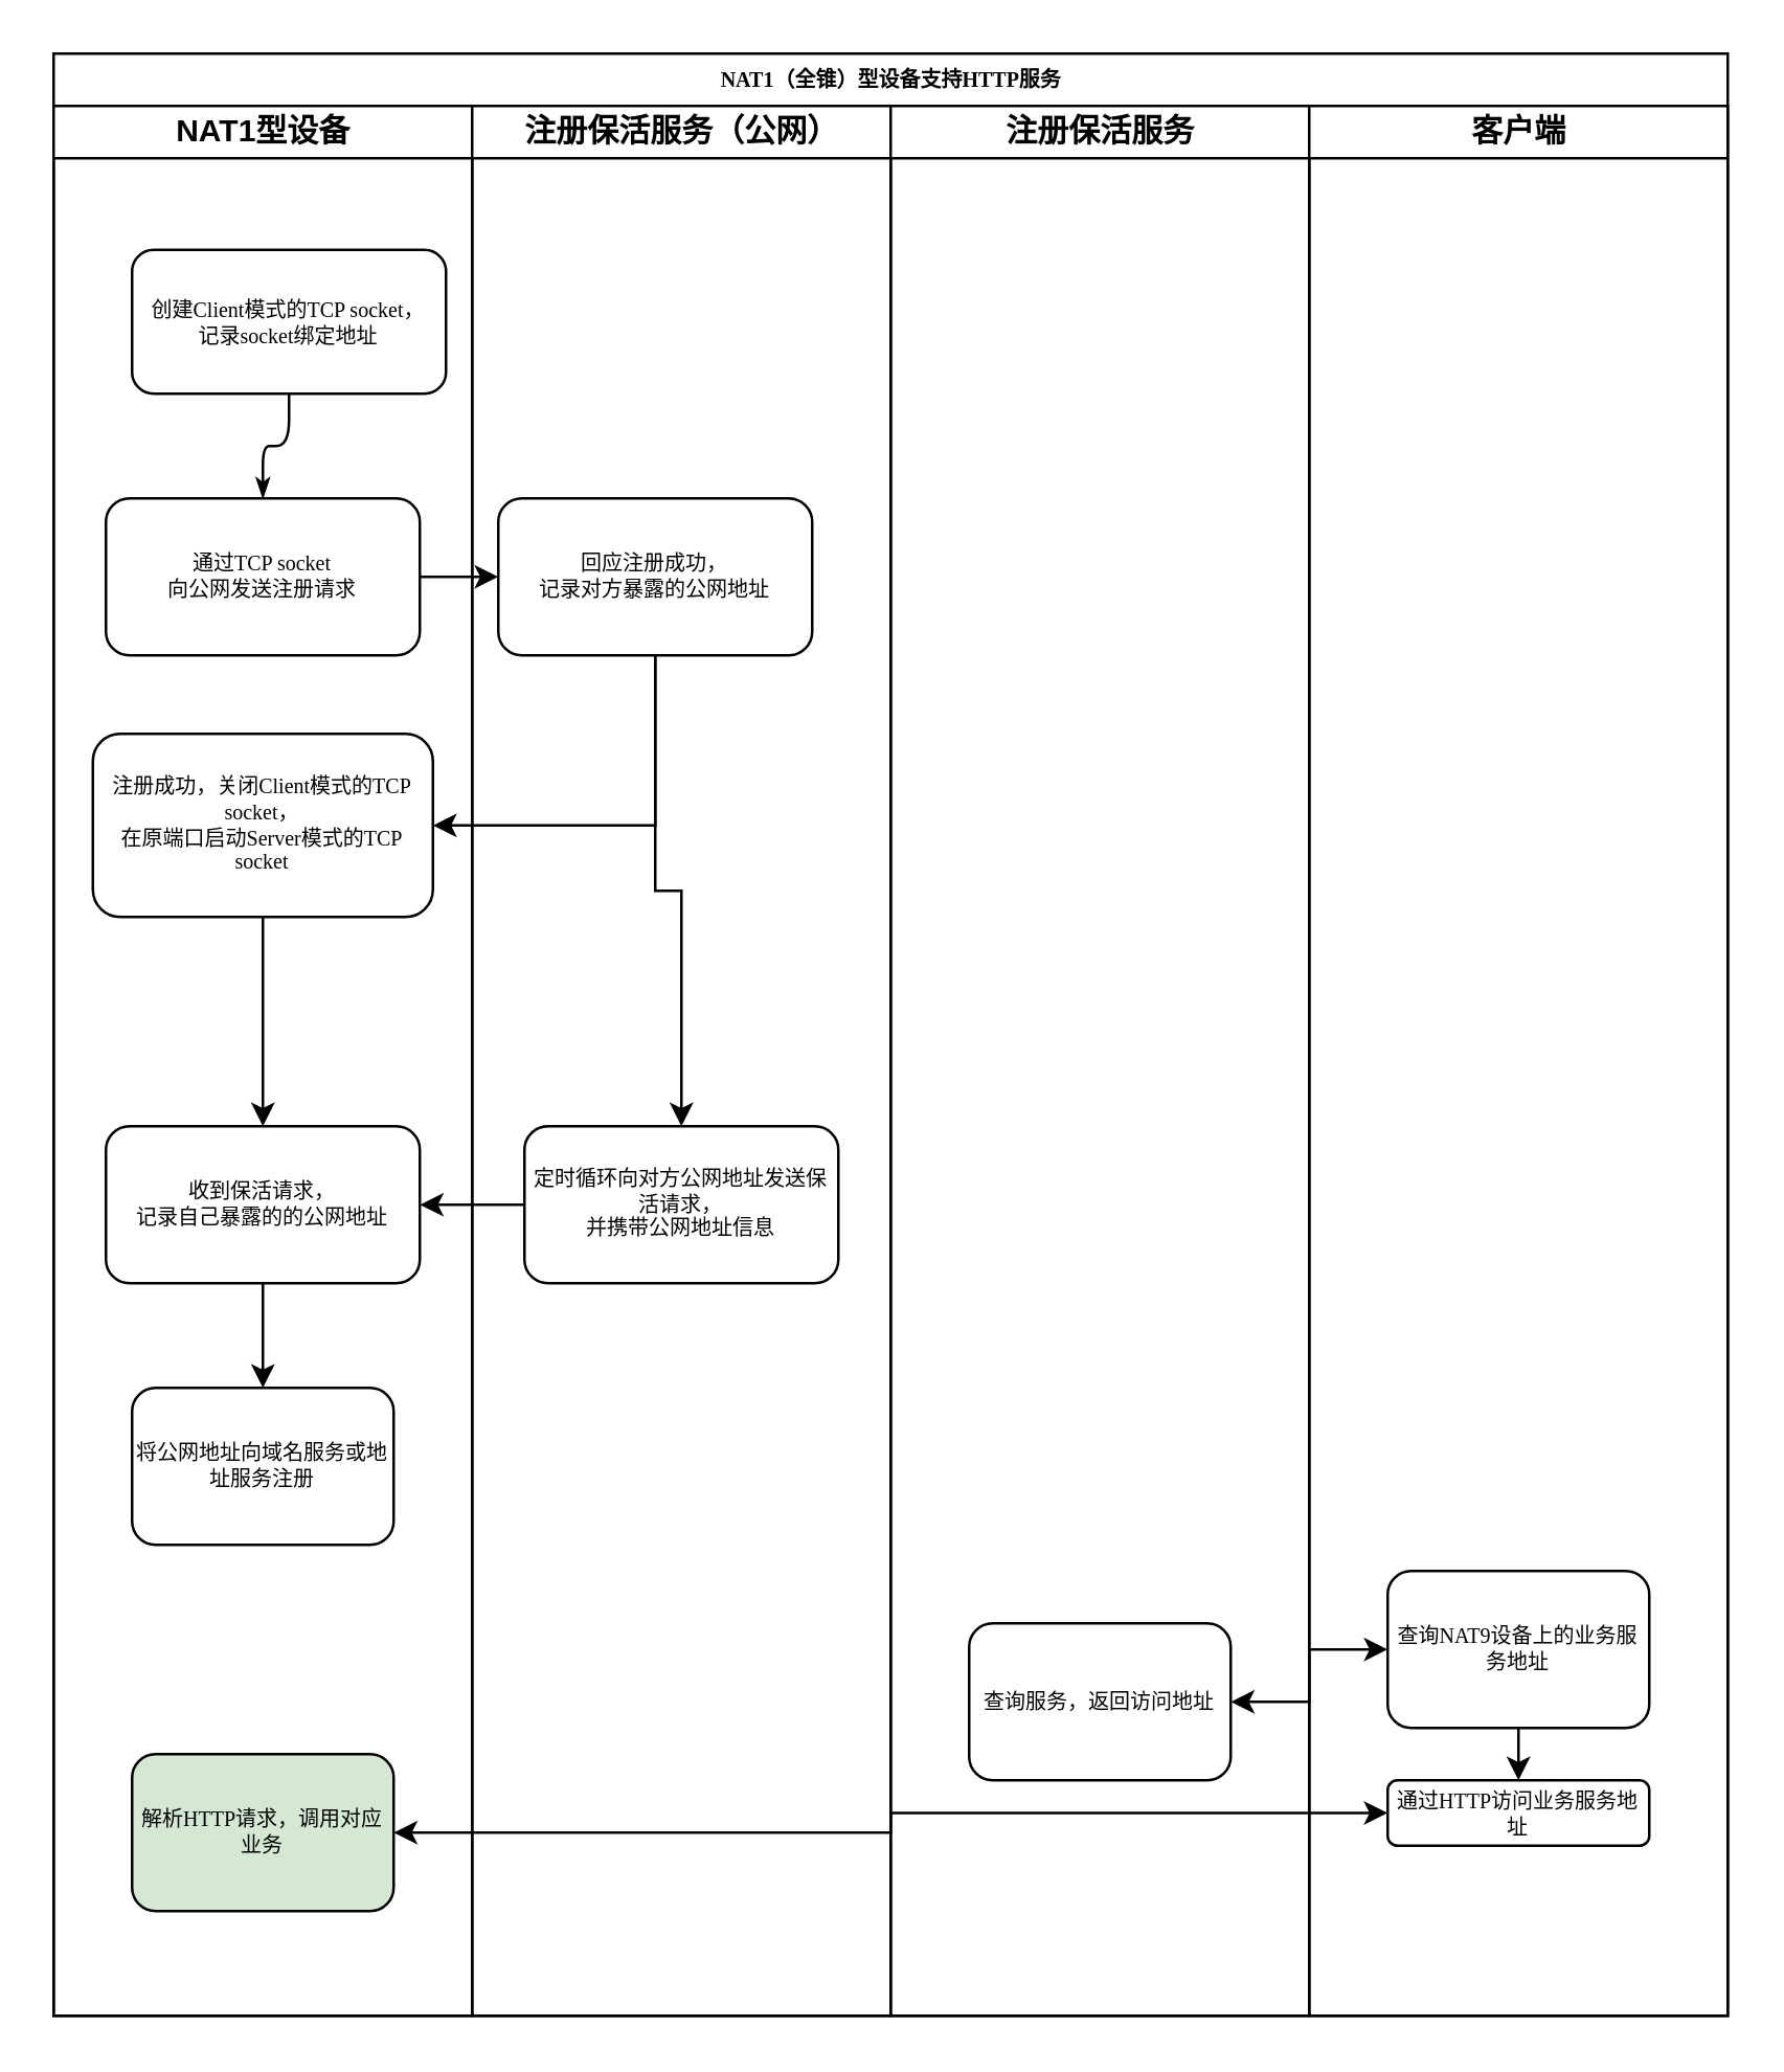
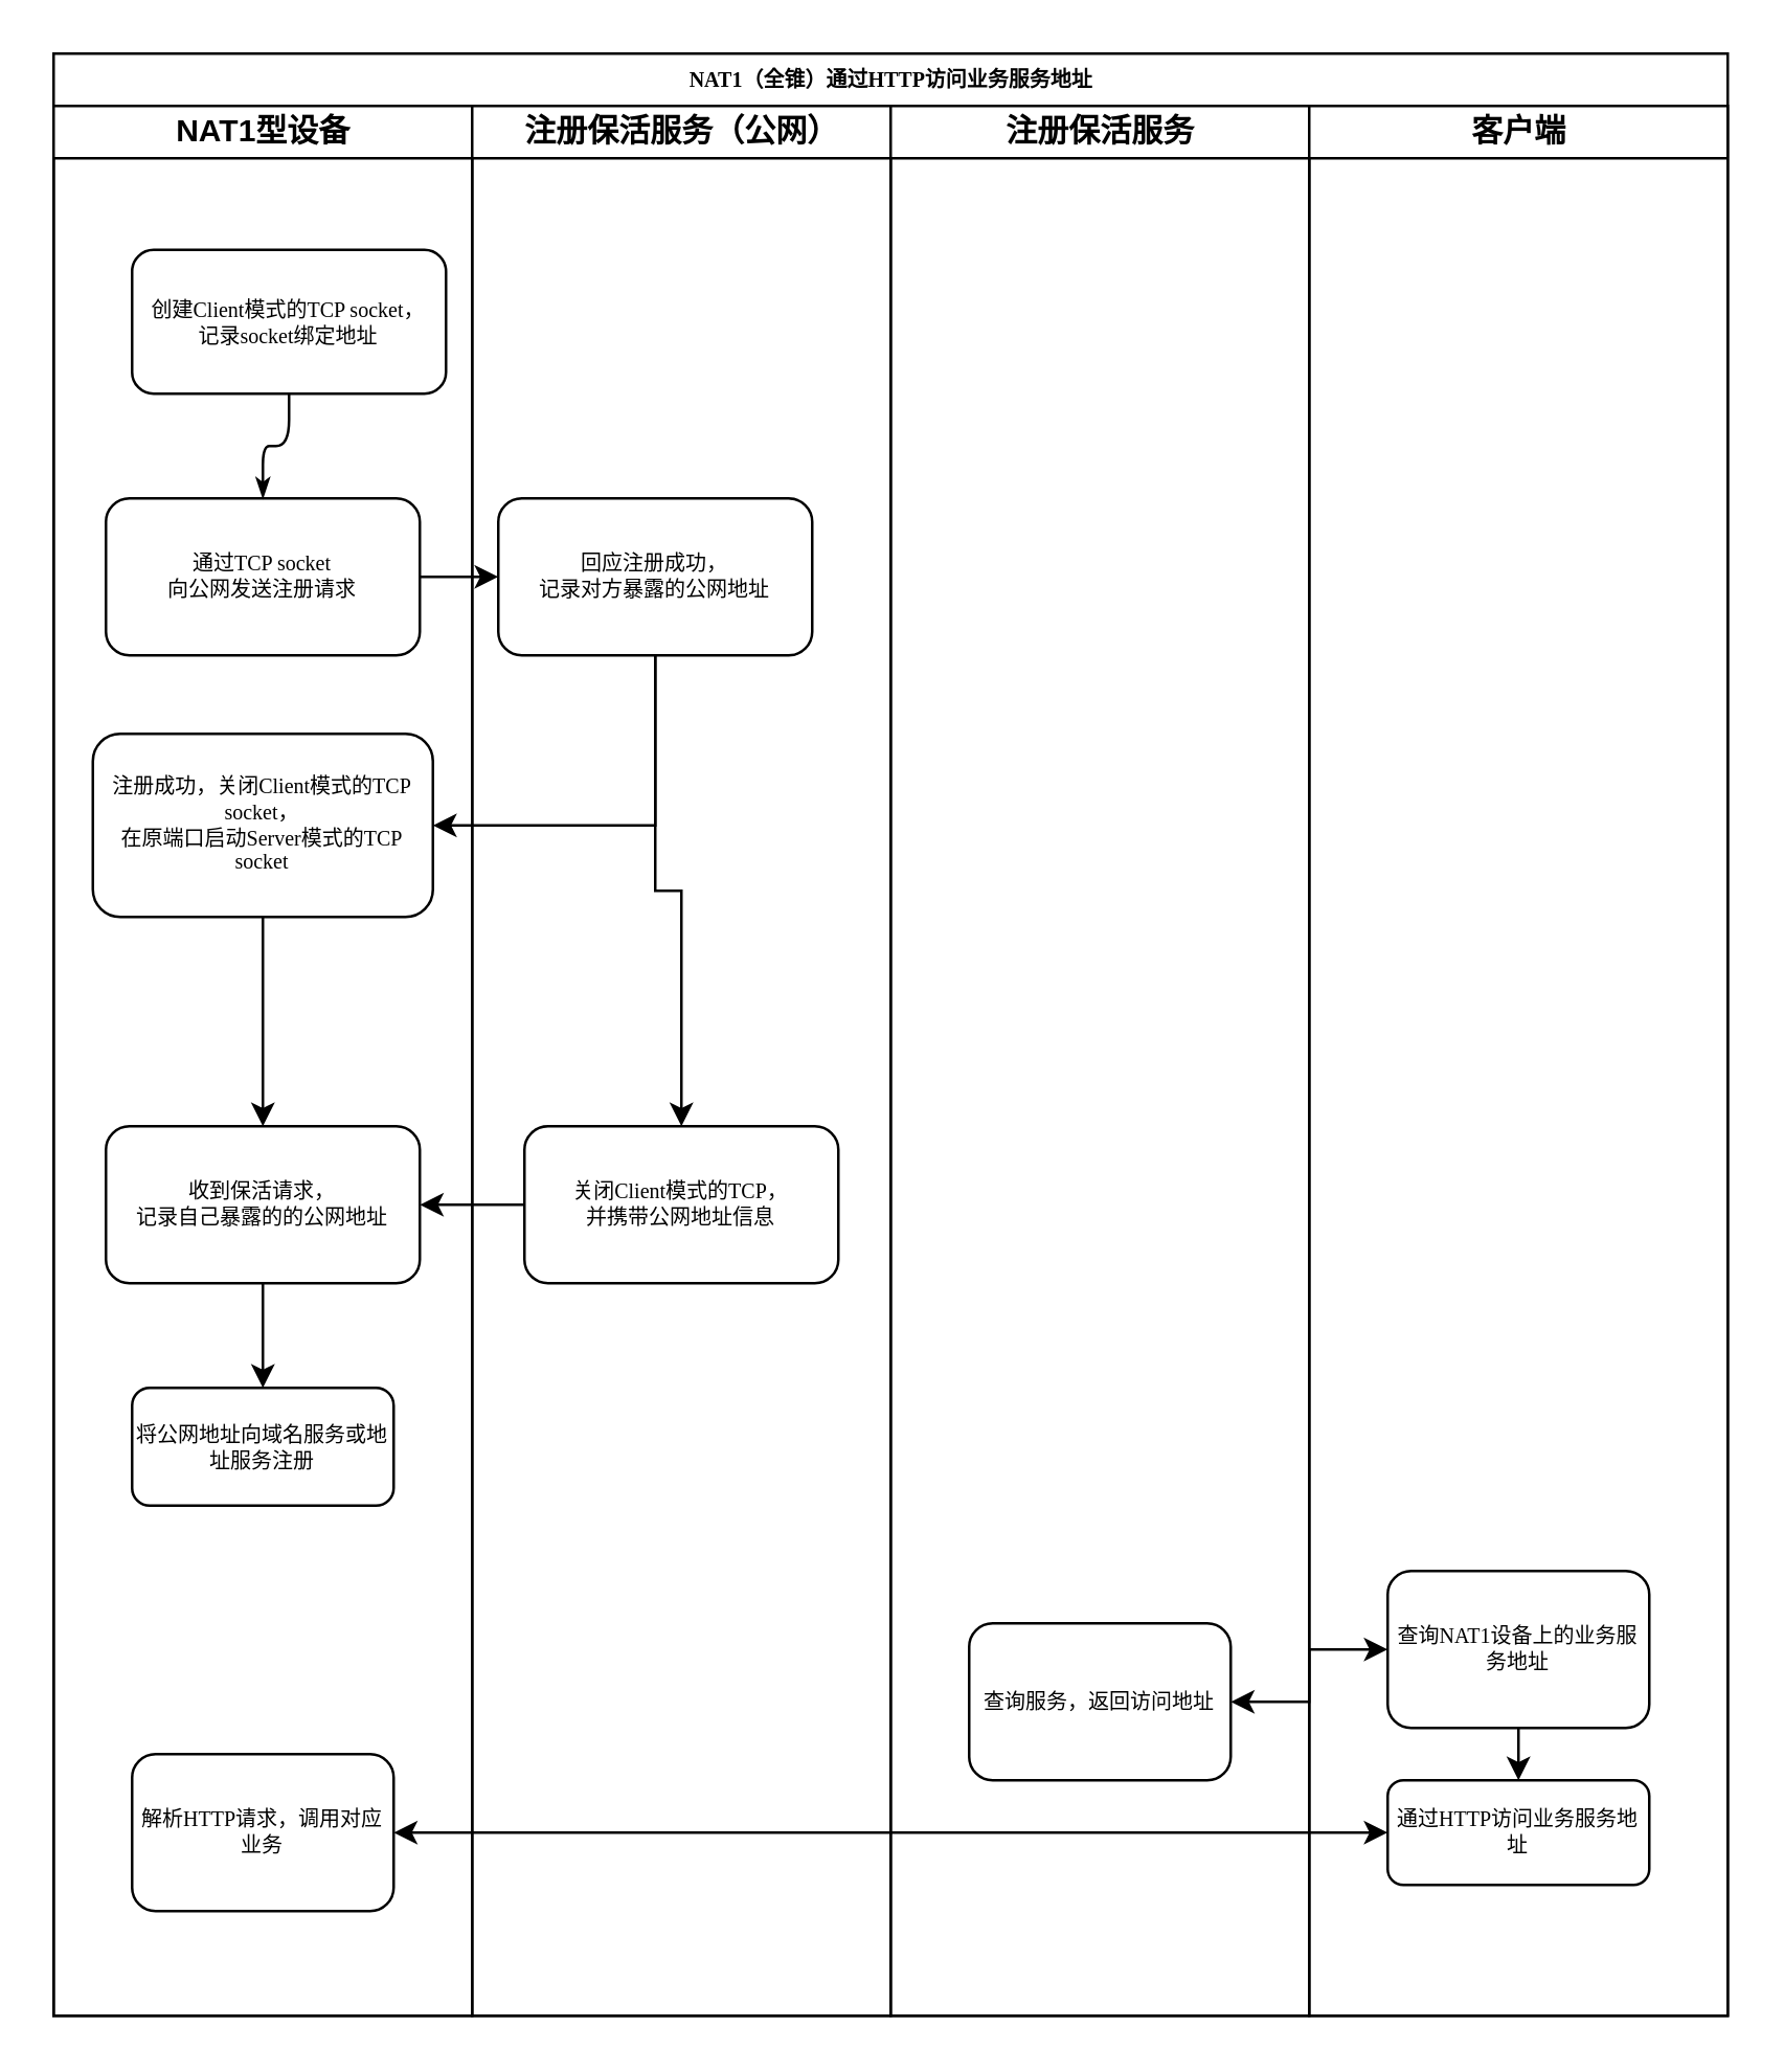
  <mxCell id="0" />
  <mxCell id="1" parent="0" />
- <mxCell id="2" value="NAT1（全锥）型设备支持HTTP服务" style="swimlane;html=1;childLayout=stackLayout;startSize=20;rounded=0;shadow=0;labelBackgroundColor=none;strokeWidth=1;fontFamily=Verdana;fontSize=8;align=center;" parent="1" vertex="1"><mxGeometry x="20" y="20" width="640" height="750" as="geometry"><mxRectangle x="70" y="40" width="70" height="30" as="alternateBounds" /></mxGeometry></mxCell>
+ <mxCell id="2" value="NAT1（全锥）通过HTTP访问业务服务地址" style="swimlane;html=1;childLayout=stackLayout;startSize=20;rounded=0;shadow=0;labelBackgroundColor=none;strokeWidth=1;fontFamily=Verdana;fontSize=8;align=center;" parent="1" vertex="1"><mxGeometry x="20" y="20" width="640" height="750" as="geometry"><mxRectangle x="70" y="40" width="70" height="30" as="alternateBounds" /></mxGeometry></mxCell>
  <mxCell id="3" value="NAT1型设备" style="swimlane;html=1;startSize=20;" parent="2" vertex="1"><mxGeometry y="20" width="160" height="730" as="geometry" /></mxCell>
  <mxCell id="4" value="创建Client模式的TCP socket，&lt;br&gt;记录socket绑定地址" style="rounded=1;whiteSpace=wrap;html=1;shadow=0;labelBackgroundColor=none;strokeWidth=1;fontFamily=Verdana;fontSize=8;align=center;" parent="3" vertex="1"><mxGeometry x="30" y="55" width="120" height="55" as="geometry" /></mxCell>
  <mxCell id="5" value="注册成功，关闭Client模式的TCP socket，&lt;br&gt;在原端口启动Server模式的TCP socket" style="rounded=1;whiteSpace=wrap;html=1;shadow=0;labelBackgroundColor=none;strokeWidth=1;fontFamily=Verdana;fontSize=8;align=center;" parent="3" vertex="1"><mxGeometry x="15" y="240" width="130" height="70" as="geometry" /></mxCell>
- <mxCell id="6" value="将公网地址向域名服务或地址服务注册" style="rounded=1;whiteSpace=wrap;html=1;shadow=0;labelBackgroundColor=none;strokeWidth=1;fontFamily=Verdana;fontSize=8;align=center;" parent="3" vertex="1"><mxGeometry x="30" y="490" width="100" height="60" as="geometry" /></mxCell>
+ <mxCell id="6" value="将公网地址向域名服务或地址服务注册" style="rounded=1;whiteSpace=wrap;html=1;shadow=0;labelBackgroundColor=none;strokeWidth=1;fontFamily=Verdana;fontSize=8;align=center;" parent="3" vertex="1"><mxGeometry x="30" y="490" width="100" height="45" as="geometry" /></mxCell>
  <mxCell id="7" value="通过TCP socket&lt;br&gt;向公网发送注册请求" style="rounded=1;whiteSpace=wrap;html=1;shadow=0;labelBackgroundColor=none;strokeWidth=1;fontFamily=Verdana;fontSize=8;align=center;" parent="3" vertex="1"><mxGeometry x="20" y="150" width="120" height="60" as="geometry" /></mxCell>
  <mxCell id="8" style="edgeStyle=orthogonalEdgeStyle;rounded=1;html=1;labelBackgroundColor=none;startArrow=none;startFill=0;startSize=5;endArrow=classicThin;endFill=1;endSize=5;jettySize=auto;orthogonalLoop=1;strokeWidth=1;fontFamily=Verdana;fontSize=8" parent="3" source="4" target="7" edge="1"><mxGeometry relative="1" as="geometry" /></mxCell>
  <mxCell id="9" style="edgeStyle=orthogonalEdgeStyle;rounded=0;orthogonalLoop=1;jettySize=auto;html=1;exitX=0.5;exitY=1;exitDx=0;exitDy=0;entryX=0.5;entryY=0;entryDx=0;entryDy=0;fontSize=11;" edge="1" parent="3" source="10" target="6"><mxGeometry relative="1" as="geometry" /></mxCell>
  <mxCell id="10" value="收到保活请求，&lt;br&gt;记录自己暴露的的公网地址" style="rounded=1;whiteSpace=wrap;html=1;shadow=0;labelBackgroundColor=none;strokeWidth=1;fontFamily=Verdana;fontSize=8;align=center;" vertex="1" parent="3"><mxGeometry x="20" y="390" width="120" height="60" as="geometry" /></mxCell>
  <mxCell id="11" style="edgeStyle=orthogonalEdgeStyle;rounded=0;orthogonalLoop=1;jettySize=auto;html=1;exitX=0.5;exitY=1;exitDx=0;exitDy=0;fontSize=11;entryX=0.5;entryY=0;entryDx=0;entryDy=0;" edge="1" parent="3" source="5" target="10"><mxGeometry relative="1" as="geometry"><mxPoint x="80" y="390" as="targetPoint" /></mxGeometry></mxCell>
- <mxCell id="12" value="解析HTTP请求，调用对应业务" style="rounded=1;whiteSpace=wrap;html=1;shadow=0;labelBackgroundColor=none;strokeWidth=1;fontFamily=Verdana;fontSize=8;align=center;fillColor=#d5e8d4;" parent="3" vertex="1"><mxGeometry x="30" y="630" width="100" height="60" as="geometry" /></mxCell>
+ <mxCell id="12" value="解析HTTP请求，调用对应业务" style="rounded=1;whiteSpace=wrap;html=1;shadow=0;labelBackgroundColor=none;strokeWidth=1;fontFamily=Verdana;fontSize=8;align=center;" parent="3" vertex="1"><mxGeometry x="30" y="630" width="100" height="60" as="geometry" /></mxCell>
  <mxCell id="13" value="注册保活服务（公网）" style="swimlane;html=1;startSize=20;" parent="2" vertex="1"><mxGeometry x="160" y="20" width="160" height="730" as="geometry" /></mxCell>
  <mxCell id="14" style="edgeStyle=orthogonalEdgeStyle;rounded=0;orthogonalLoop=1;jettySize=auto;html=1;exitX=0.5;exitY=1;exitDx=0;exitDy=0;fontSize=11;" edge="1" parent="13" source="15" target="16"><mxGeometry relative="1" as="geometry" /></mxCell>
  <mxCell id="15" value="回应注册成功，&lt;br&gt;记录对方暴露的公网地址" style="rounded=1;whiteSpace=wrap;html=1;shadow=0;labelBackgroundColor=none;strokeWidth=1;fontFamily=Verdana;fontSize=8;align=center;" vertex="1" parent="13"><mxGeometry x="10" y="150" width="120" height="60" as="geometry" /></mxCell>
- <mxCell id="16" value="定时循环向对方公网地址发送保活请求，&lt;br&gt;并携带公网地址信息" style="rounded=1;whiteSpace=wrap;html=1;shadow=0;labelBackgroundColor=none;strokeWidth=1;fontFamily=Verdana;fontSize=8;align=center;" vertex="1" parent="13"><mxGeometry x="20" y="390" width="120" height="60" as="geometry" /></mxCell>
+ <mxCell id="16" value="关闭Client模式的TCP，&lt;br&gt;并携带公网地址信息" style="rounded=1;whiteSpace=wrap;html=1;shadow=0;labelBackgroundColor=none;strokeWidth=1;fontFamily=Verdana;fontSize=8;align=center;" vertex="1" parent="13"><mxGeometry x="20" y="390" width="120" height="60" as="geometry" /></mxCell>
  <mxCell id="17" value="注册保活服务" style="swimlane;html=1;startSize=20;" parent="2" vertex="1"><mxGeometry x="320" y="20" width="160" height="730" as="geometry" /></mxCell>
  <mxCell id="18" value="查询服务，返回访问地址" style="rounded=1;whiteSpace=wrap;html=1;shadow=0;labelBackgroundColor=none;strokeWidth=1;fontFamily=Verdana;fontSize=8;align=center;" vertex="1" parent="17"><mxGeometry x="30" y="580" width="100" height="60" as="geometry" /></mxCell>
  <mxCell id="19" value="客户端" style="swimlane;html=1;startSize=20;" parent="2" vertex="1"><mxGeometry x="480" y="20" width="160" height="730" as="geometry" /></mxCell>
  <mxCell id="20" style="edgeStyle=orthogonalEdgeStyle;rounded=0;orthogonalLoop=1;jettySize=auto;html=1;exitX=0.5;exitY=1;exitDx=0;exitDy=0;entryX=0.5;entryY=0;entryDx=0;entryDy=0;fontSize=11;" edge="1" parent="19" source="21" target="22"><mxGeometry relative="1" as="geometry" /></mxCell>
- <mxCell id="21" value="查询NAT9设备上的业务服务地址" style="rounded=1;whiteSpace=wrap;html=1;shadow=0;labelBackgroundColor=none;strokeWidth=1;fontFamily=Verdana;fontSize=8;align=center;" parent="19" vertex="1"><mxGeometry x="30" y="560" width="100" height="60" as="geometry" /></mxCell>
- <mxCell id="22" value="通过HTTP访问业务服务地址" style="rounded=1;whiteSpace=wrap;html=1;shadow=0;labelBackgroundColor=none;strokeWidth=1;fontFamily=Verdana;fontSize=8;align=center;" vertex="1" parent="19"><mxGeometry x="30" y="640" width="100" height="25" as="geometry" /></mxCell>
+ <mxCell id="21" value="查询NAT1设备上的业务服务地址" style="rounded=1;whiteSpace=wrap;html=1;shadow=0;labelBackgroundColor=none;strokeWidth=1;fontFamily=Verdana;fontSize=8;align=center;" parent="19" vertex="1"><mxGeometry x="30" y="560" width="100" height="60" as="geometry" /></mxCell>
+ <mxCell id="22" value="通过HTTP访问业务服务地址" style="rounded=1;whiteSpace=wrap;html=1;shadow=0;labelBackgroundColor=none;strokeWidth=1;fontFamily=Verdana;fontSize=8;align=center;" vertex="1" parent="19"><mxGeometry x="30" y="640" width="100" height="40" as="geometry" /></mxCell>
  <mxCell id="23" style="edgeStyle=orthogonalEdgeStyle;rounded=0;orthogonalLoop=1;jettySize=auto;html=1;exitX=1;exitY=0.5;exitDx=0;exitDy=0;entryX=0;entryY=0.5;entryDx=0;entryDy=0;fontSize=11;" edge="1" parent="2" source="7" target="15"><mxGeometry relative="1" as="geometry" /></mxCell>
  <mxCell id="24" style="edgeStyle=orthogonalEdgeStyle;rounded=0;orthogonalLoop=1;jettySize=auto;html=1;exitX=0.5;exitY=1;exitDx=0;exitDy=0;entryX=1;entryY=0.5;entryDx=0;entryDy=0;fontSize=11;" edge="1" parent="2" source="15" target="5"><mxGeometry relative="1" as="geometry" /></mxCell>
  <mxCell id="25" style="edgeStyle=orthogonalEdgeStyle;rounded=0;orthogonalLoop=1;jettySize=auto;html=1;exitX=0;exitY=0.5;exitDx=0;exitDy=0;fontSize=11;" edge="1" parent="2" source="16" target="10"><mxGeometry relative="1" as="geometry" /></mxCell>
  <mxCell id="26" style="edgeStyle=orthogonalEdgeStyle;rounded=0;orthogonalLoop=1;jettySize=auto;html=1;exitX=0;exitY=0.5;exitDx=0;exitDy=0;entryX=1;entryY=0.5;entryDx=0;entryDy=0;fontSize=11;startArrow=classic;startFill=1;" edge="1" parent="2" source="21" target="18"><mxGeometry relative="1" as="geometry" /></mxCell>
  <mxCell id="27" style="edgeStyle=orthogonalEdgeStyle;rounded=0;orthogonalLoop=1;jettySize=auto;html=1;exitX=0;exitY=0.5;exitDx=0;exitDy=0;fontSize=11;startArrow=classic;startFill=1;" edge="1" parent="2" source="22" target="12"><mxGeometry relative="1" as="geometry" /></mxCell>
